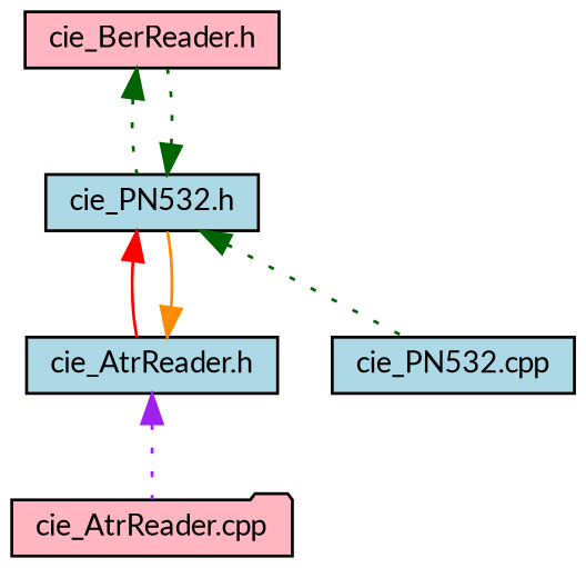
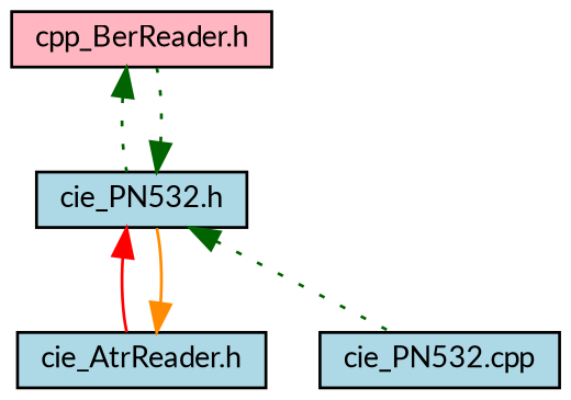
  digraph {
    fontname=Lato
    node [color=black fillcolor=lightblue fontname=Lato fontsize=10 shape=box style=filled]
    edge [color=darkgreen dir=back fontname=Lato fontsize=10 labelfontname=Helvetica labelfontsize=10 style=dotted]
-   n1 [fillcolor=lightpink fontcolor=black height=0.2 label="cie_BerReader.h" width=0.4]
+   n1 [fillcolor=lightpink fontcolor=black height=0.2 label="cpp_BerReader.h" width=0.4]
    n2 [height=0.2 label="cie_PN532.h" width=0.4]
    n3 [height=0.2 label="cie_AtrReader.h" width=0.4]
    n4 [height=0.2 label="cie_PN532.cpp" width=0.4]
-   n5 [fillcolor=lightpink height=0.2 label="cie_AtrReader.cpp" shape=folder width=0.4]
    n1 -> n2
    n2 -> n1
    n2 -> n3 [color=red style=solid]
    n2 -> n4
    n3 -> n2 [color=darkorange style=solid]
-   n3 -> n5 [color=purple]
  }
